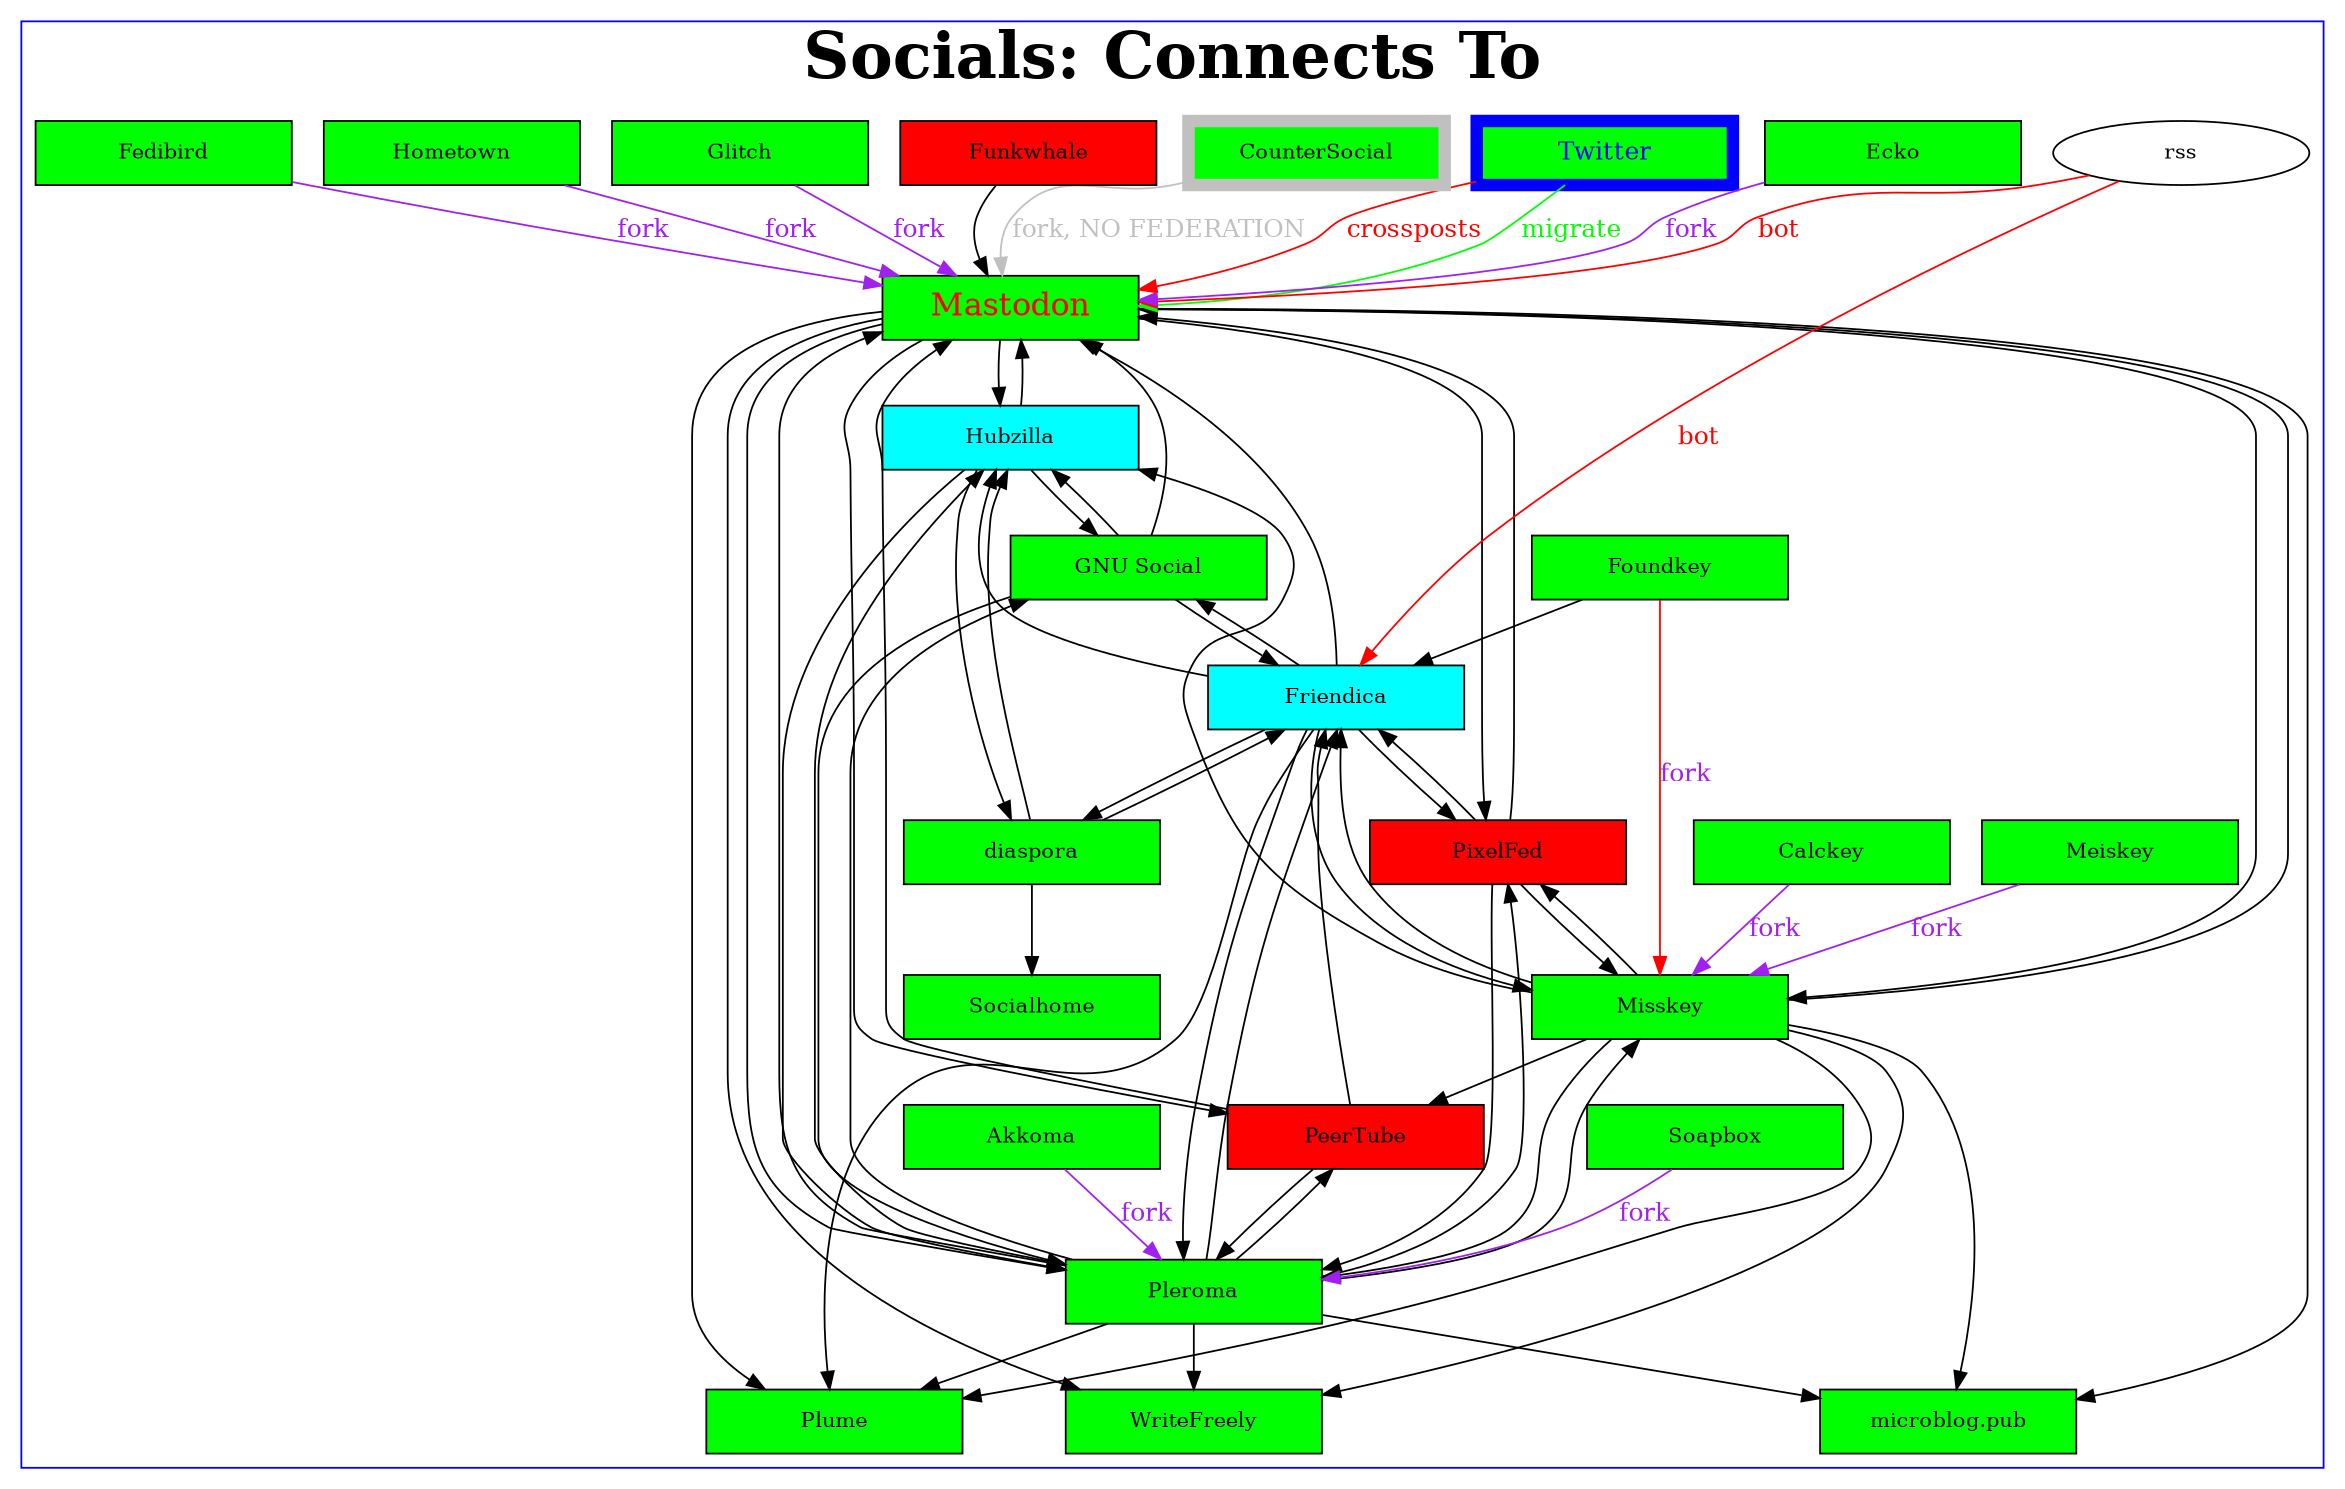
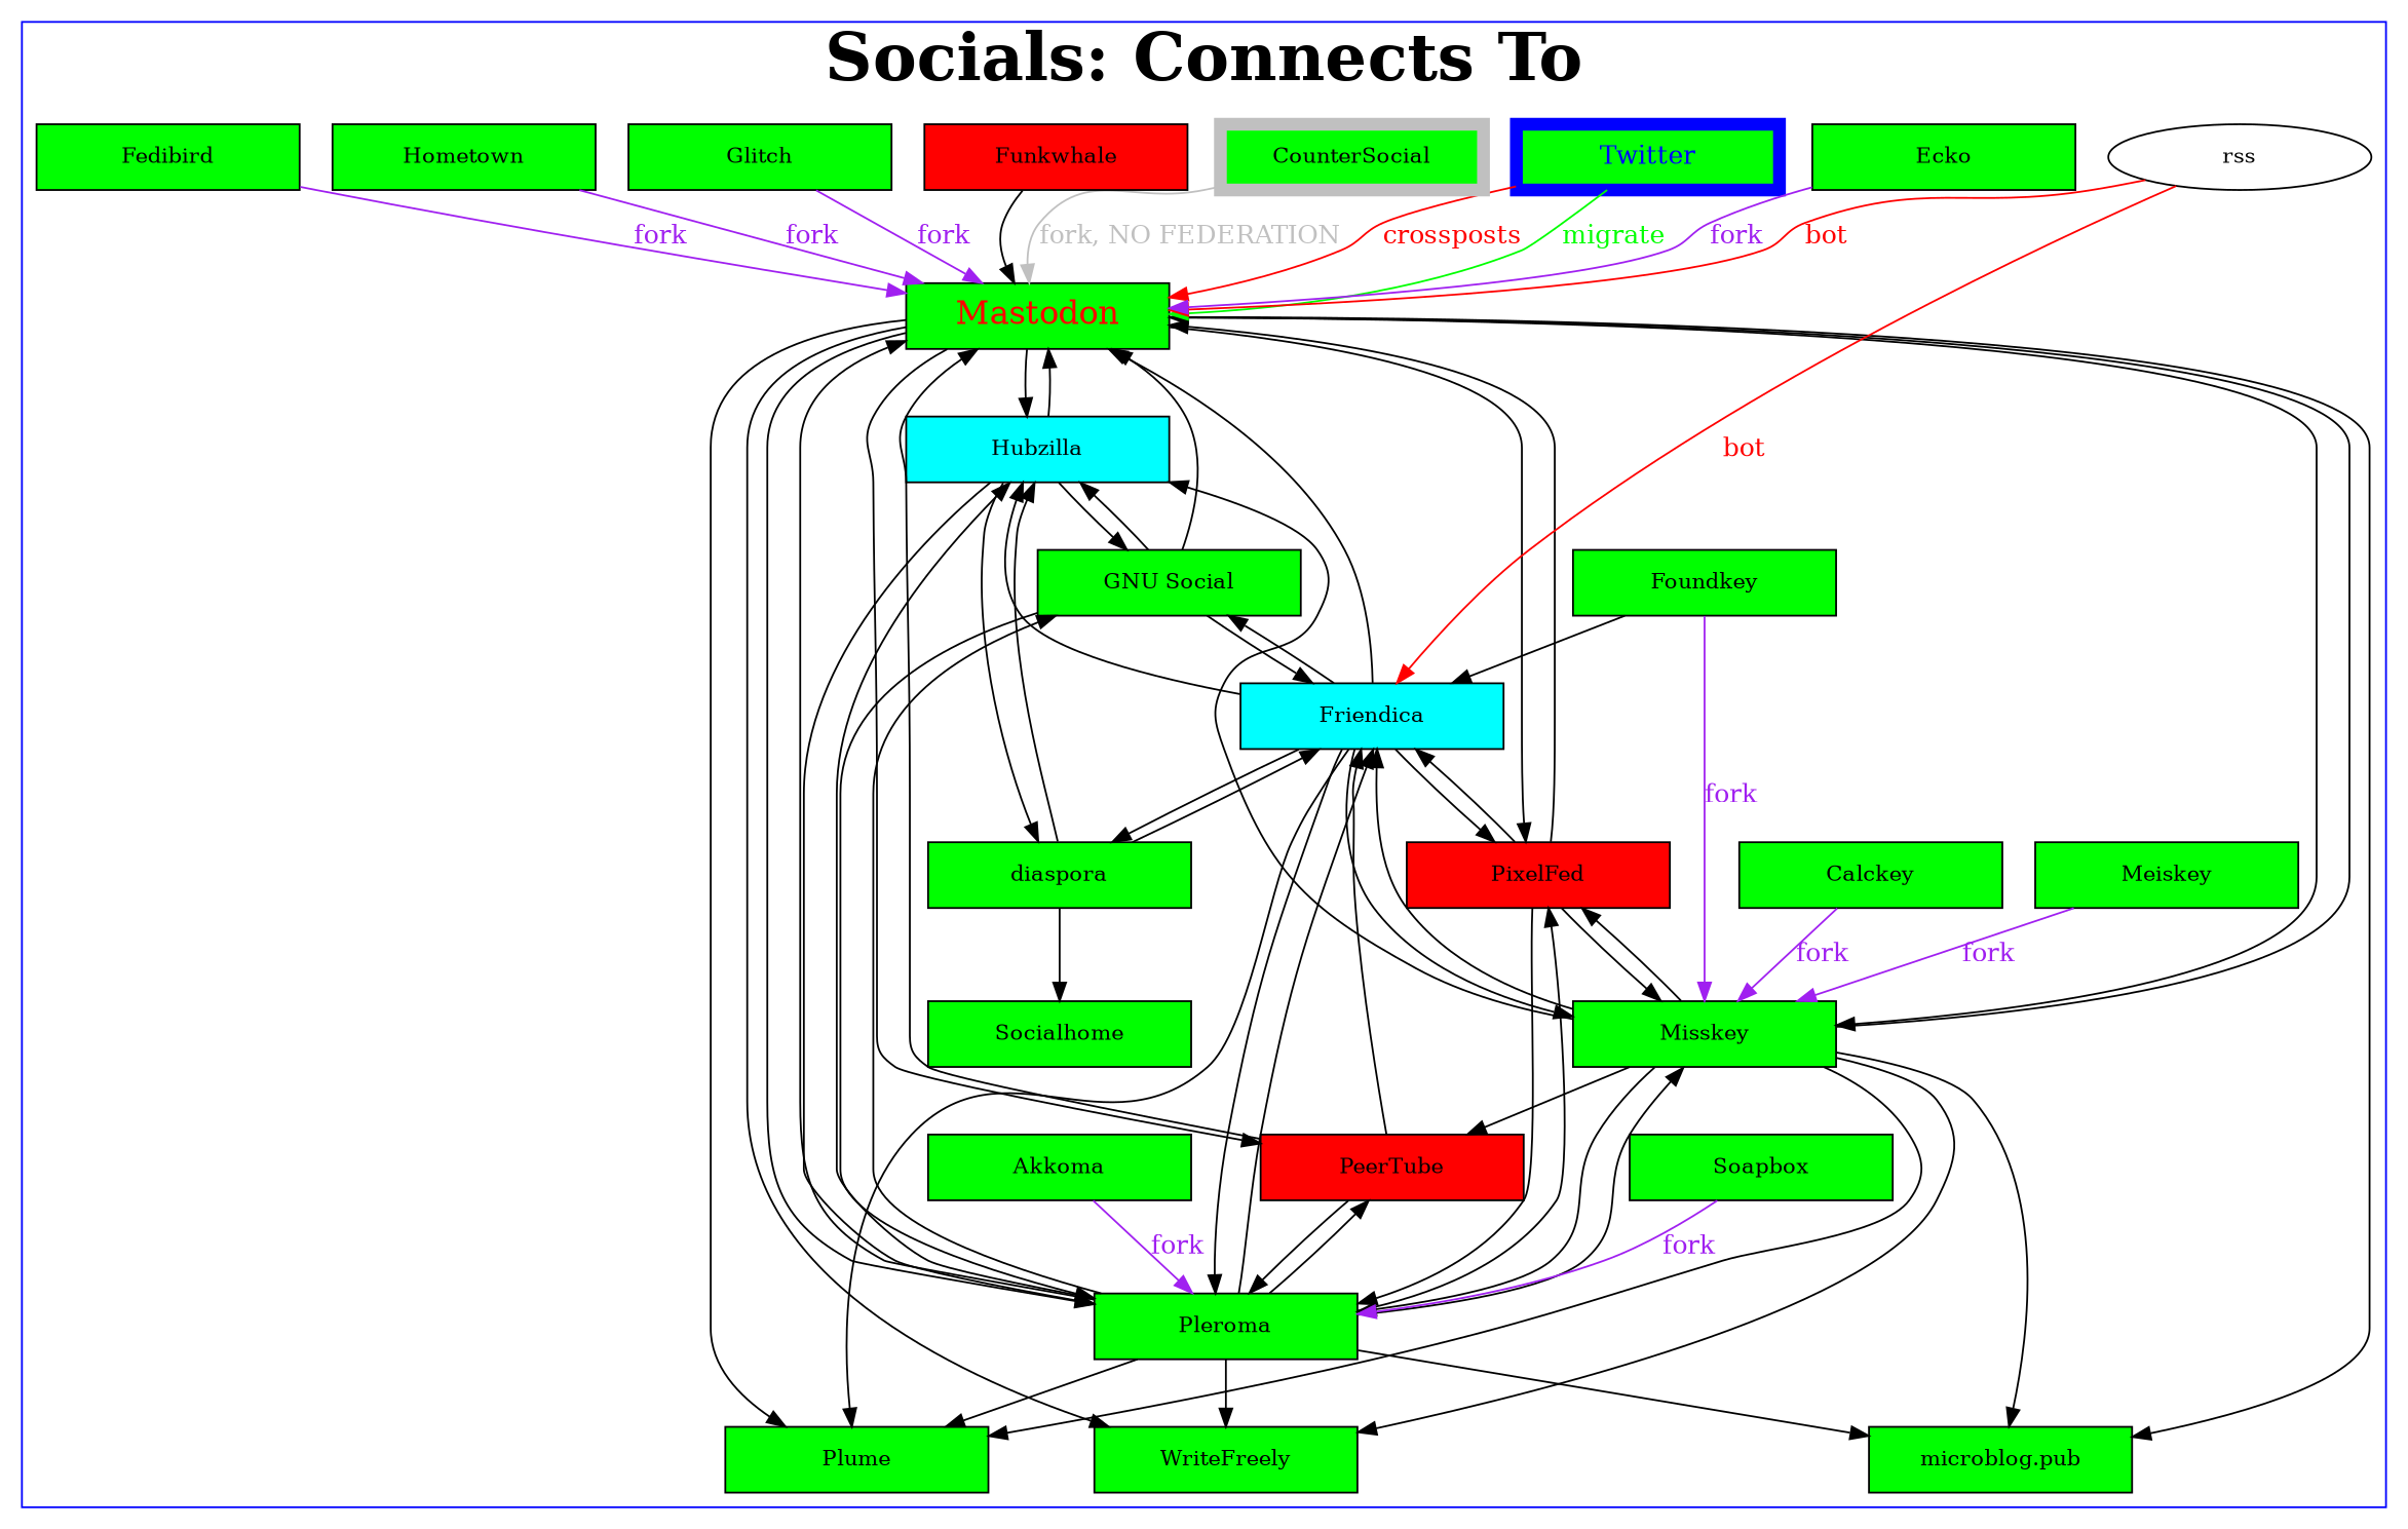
  digraph {
    node [fillcolor=green fixedsize=true fontsize=12 shape=rectangle style=filled]
    Mastodon [fontcolor=red fontsize=18 height=0.5 width=2]
    Hubzilla [fillcolor=cyan height=0.5 width=2]
    PeerTube [fillcolor=red height=0.5 width=2]
    PixelFed [fillcolor=red height=0.5 width=2]
    Pleroma [height=0.5 width=2]
    "microblog.pub" [height=0.5 width=2]
    Misskey [height=0.5 width=2]
    Plume [height=0.5 width=2]
    WriteFreely [height=0.5 width=2]
    Twitter [color=blue fontcolor=blue fontsize=14 height=0.5 penwidth=7 style="bold,filled" width=2]
    CounterSocial [color=gray fontcolor=black height=0.5 penwidth=7 style="bold,filled" width=2]
    rss [fillcolor=white height=0.5 shape=ellipse width=2]
    Friendica [fillcolor=cyan height=0.5 width=2]
    diaspora [height=0.5 width=2]
    "GNU Social" [height=0.5 width=2]
    Socialhome [height=0.5 width=2]
    Funkwhale [fillcolor=red height=0.5 width=2]
    Glitch [height=0.5 width=2]
    Hometown [height=0.5 width=2]
    Fedibird [height=0.5 width=2]
    Ecko [height=0.5 width=2]
    Calckey [height=0.5 width=2]
    Foundkey [height=0.5 width=2]
    Meiskey [height=0.5 width=2]
    Akkoma [height=0.5 width=2]
    Soapbox [height=0.5 width=2]
    subgraph cluster_1 {
      color=blue
      fontzie=36
      label=<<B><FONT POINT-SIZE="36">Socials: Connects To</FONT></B>>
      Mastodon
      Hubzilla
      PeerTube
      PixelFed
      Pleroma
      "microblog.pub"
      Misskey
      Plume
      WriteFreely
      Twitter
      CounterSocial
      rss
      Friendica
      diaspora
      "GNU Social"
      Socialhome
      Funkwhale
      Glitch
      Hometown
      Fedibird
      Ecko
      Calckey
      Foundkey
      Meiskey
      Akkoma
      Soapbox
    }
    Mastodon -> Hubzilla
    Mastodon -> PeerTube
    Mastodon -> PixelFed
    Mastodon -> Pleroma
    Mastodon -> "microblog.pub"
    Mastodon -> Misskey
    Mastodon -> Plume
    Mastodon -> WriteFreely
    Hubzilla -> Mastodon
    Hubzilla -> Pleroma
    Hubzilla -> diaspora
    Hubzilla -> "GNU Social"
    PeerTube -> Mastodon
    PeerTube -> Pleroma
    PeerTube -> Friendica
    PixelFed -> Mastodon
    PixelFed -> Pleroma
    PixelFed -> Misskey
    PixelFed -> Friendica
    Pleroma -> Mastodon
    Pleroma -> Hubzilla
    Pleroma -> PeerTube
    Pleroma -> PixelFed
    Pleroma -> "microblog.pub"
    Pleroma -> Misskey
    Pleroma -> Plume
    Pleroma -> WriteFreely
    Pleroma -> Friendica
    Pleroma -> "GNU Social"
    Misskey -> Mastodon
    Misskey -> Hubzilla
    Misskey -> PeerTube
    Misskey -> PixelFed
    Misskey -> Pleroma
    Misskey -> "microblog.pub"
    Misskey -> Plume
    Misskey -> WriteFreely
    Misskey -> Friendica
    Twitter -> Mastodon [color=red fontcolor=red label=crossposts]
    Twitter -> Mastodon [color=green fontcolor=green label=migrate]
    CounterSocial -> Mastodon [color=grey fontcolor=grey label="fork, NO FEDERATION"]
    rss -> Mastodon [color=red fontcolor=red label=bot]
    rss -> Friendica [color=red fontcolor=red label=bot]
    Friendica -> Mastodon
    Friendica -> Hubzilla
    Friendica -> PixelFed
    Friendica -> Pleroma
    Friendica -> Misskey
    Friendica -> Plume
    Friendica -> diaspora
    Friendica -> "GNU Social"
    diaspora -> Hubzilla
    diaspora -> Friendica
    diaspora -> Socialhome
    "GNU Social" -> Mastodon
    "GNU Social" -> Hubzilla
    "GNU Social" -> Pleroma
    "GNU Social" -> Friendica
    Funkwhale -> Mastodon
    Glitch -> Mastodon [color=purple fontcolor=purple label=fork]
    Hometown -> Mastodon [color=purple fontcolor=purple label=fork]
    Fedibird -> Mastodon [color=purple fontcolor=purple label=fork]
    Ecko -> Mastodon [color=purple fontcolor=purple label=fork]
    Calckey -> Misskey [color=purple fontcolor=purple label=fork]
-   Foundkey -> Misskey [color=red fontcolor=purple label=fork]
+   Foundkey -> Misskey [color=purple fontcolor=purple label=fork]
    Foundkey -> Friendica
    Meiskey -> Misskey [color=purple fontcolor=purple label=fork]
    Akkoma -> Pleroma [color=purple fontcolor=purple label=fork]
    Soapbox -> Pleroma [color=purple fontcolor=purple label=fork]
  }
